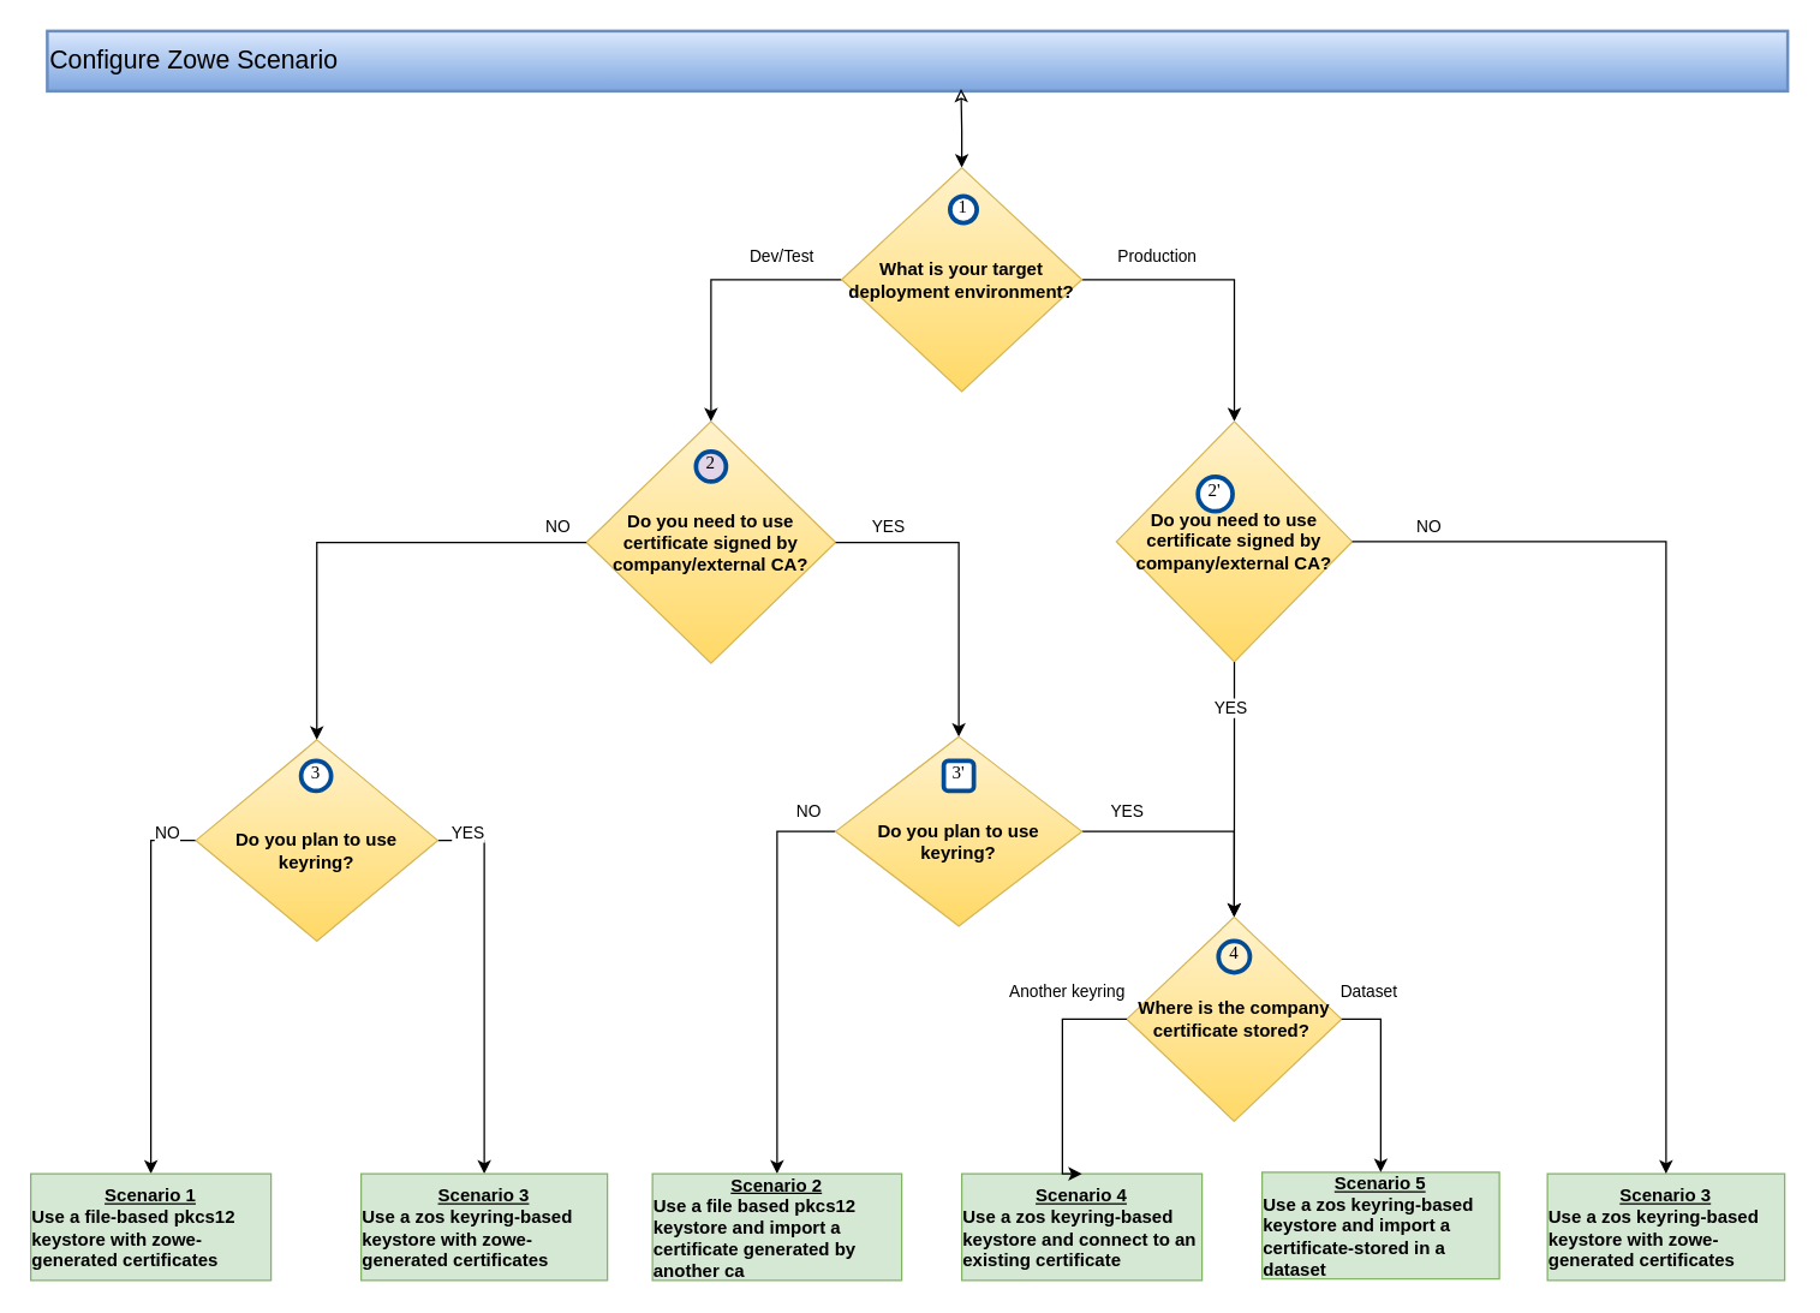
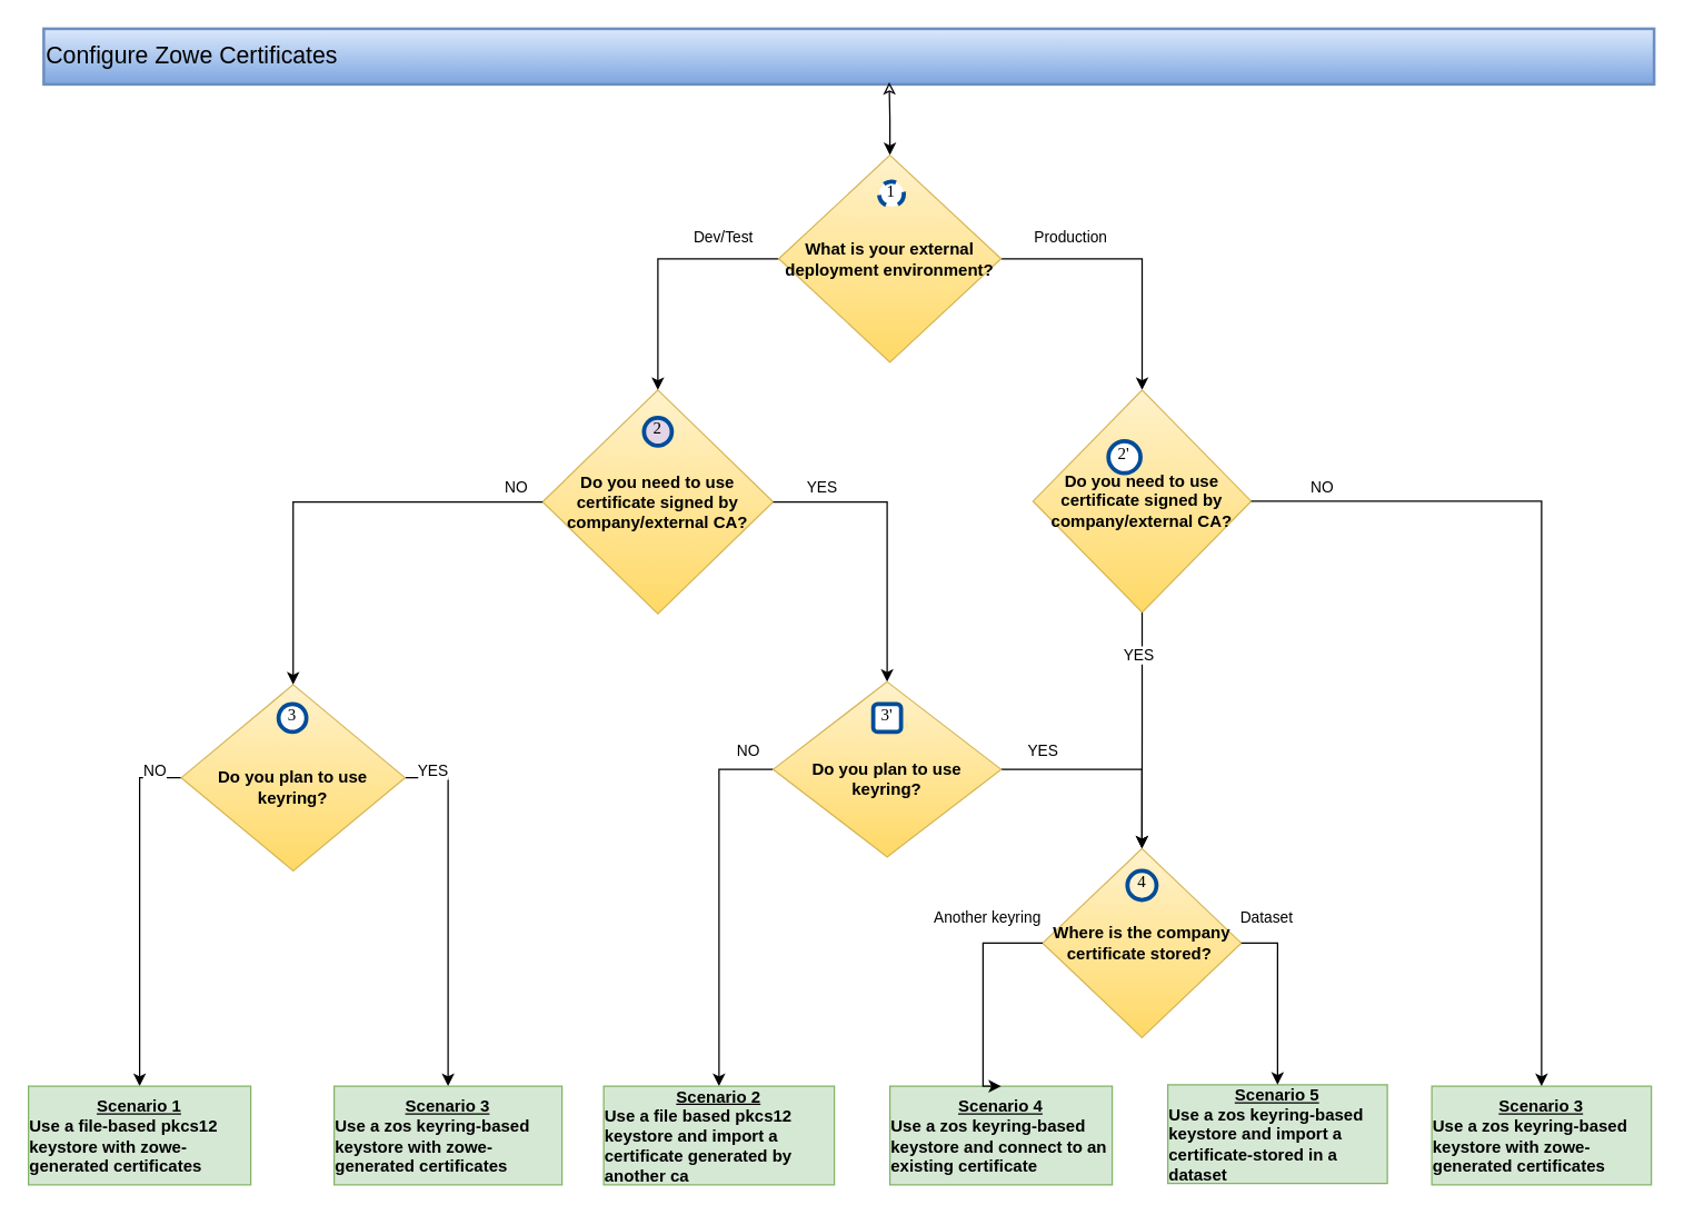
  <mxCell id="0" />
  <mxCell id="1" parent="0" />
  <mxCell id="2" value="" style="group;fontStyle=1" connectable="0" vertex="1" parent="1"><mxGeometry x="390" y="280" width="166" height="161" as="geometry" /></mxCell>
  <mxCell id="3" value="Do you need to use&lt;br&gt;certificate signed by company/external CA?" style="rhombus;whiteSpace=wrap;html=1;fillColor=#fff2cc;gradientColor=#ffd966;strokeColor=#d6b656;fontStyle=1" vertex="1" parent="2"><mxGeometry width="166" height="161" as="geometry" /></mxCell>
  <mxCell id="4" value="2" style="ellipse;whiteSpace=wrap;html=1;aspect=fixed;strokeWidth=3;fontFamily=Tahoma;spacingBottom=4;spacingRight=2;strokeColor=#004C99;spacingLeft=2;fillColor=#e1d5e7;" vertex="1" parent="2"><mxGeometry x="73" y="20" width="20" height="20" as="geometry" /></mxCell>
  <mxCell id="5" value="Production" style="edgeStyle=orthogonalEdgeStyle;rounded=0;orthogonalLoop=1;jettySize=auto;html=1;exitX=1;exitY=0.5;exitDx=0;exitDy=0;entryX=0.5;entryY=0;entryDx=0;entryDy=0;" edge="1" parent="1" source="10" target="14"><mxGeometry x="-0.49" y="16" relative="1" as="geometry"><mxPoint x="876" y="481" as="sourcePoint" /><mxPoint x="681" y="180" as="targetPoint" /><Array as="points"><mxPoint x="822" y="186" /></Array><mxPoint as="offset" /></mxGeometry></mxCell>
  <mxCell id="6" value="" style="edgeStyle=orthogonalEdgeStyle;rounded=0;orthogonalLoop=1;jettySize=auto;html=1;exitX=0;exitY=0.5;exitDx=0;exitDy=0;entryX=0.5;entryY=0;entryDx=0;entryDy=0;" edge="1" parent="1" source="10" target="3"><mxGeometry relative="1" as="geometry"><mxPoint x="810" y="286" as="sourcePoint" /><mxPoint x="520" y="326" as="targetPoint" /></mxGeometry></mxCell>
  <mxCell id="7" value="Dev/Test" style="edgeLabel;html=1;align=center;verticalAlign=middle;resizable=0;points=[];" connectable="0" vertex="1" parent="6"><mxGeometry x="-0.52" y="2" relative="1" as="geometry"><mxPoint x="3" y="-18" as="offset" /></mxGeometry></mxCell>
- <mxCell id="8" value="Configure Zowe Scenario" style="rounded=0;whiteSpace=wrap;html=1;fillColor=#dae8fc;strokeColor=#6c8ebf;strokeWidth=2;align=left;gradientColor=#7ea6e0;fontSize=17;" vertex="1" parent="1"><mxGeometry x="31" y="20" width="1159" height="40" as="geometry" /></mxCell>
+ <mxCell id="8" value="Configure Zowe Certificates" style="rounded=0;whiteSpace=wrap;html=1;fillColor=#dae8fc;strokeColor=#6c8ebf;strokeWidth=2;align=left;gradientColor=#7ea6e0;fontSize=17;" vertex="1" parent="1"><mxGeometry x="31" y="20" width="1159" height="40" as="geometry" /></mxCell>
  <mxCell id="9" value="" style="edgeStyle=orthogonalEdgeStyle;rounded=0;orthogonalLoop=1;jettySize=auto;html=1;entryX=0.525;entryY=0.961;entryDx=0;entryDy=0;entryPerimeter=0;endArrow=classic;endFill=0;startArrow=classic;startFill=1;" edge="1" parent="1" source="10" target="8"><mxGeometry relative="1" as="geometry" /></mxCell>
- <mxCell id="10" value="What is your target deployment environment?" style="rhombus;whiteSpace=wrap;html=1;fillColor=#fff2cc;gradientColor=#ffd966;strokeColor=#d6b656;fontStyle=1" vertex="1" parent="1"><mxGeometry x="560" y="111" width="160" height="149" as="geometry" /></mxCell>
+ <mxCell id="10" value="What is your external deployment environment?" style="rhombus;whiteSpace=wrap;html=1;fillColor=#fff2cc;gradientColor=#ffd966;strokeColor=#d6b656;fontStyle=1" vertex="1" parent="1"><mxGeometry x="560" y="111" width="160" height="149" as="geometry" /></mxCell>
  <mxCell id="11" style="edgeStyle=orthogonalEdgeStyle;rounded=0;orthogonalLoop=1;jettySize=auto;html=1;exitX=1;exitY=0.5;exitDx=0;exitDy=0;entryX=0.5;entryY=0;entryDx=0;entryDy=0;" edge="1" parent="1" source="3" target="19"><mxGeometry relative="1" as="geometry"><mxPoint x="351" y="520" as="targetPoint" /><Array as="points"><mxPoint x="638" y="361" /></Array></mxGeometry></mxCell>
  <mxCell id="12" value="YES" style="edgeLabel;html=1;align=center;verticalAlign=middle;resizable=0;points=[];" connectable="0" vertex="1" parent="11"><mxGeometry x="-0.204" y="-1" relative="1" as="geometry"><mxPoint x="-47" y="-13" as="offset" /></mxGeometry></mxCell>
  <mxCell id="13" value="" style="group;fontStyle=1" connectable="0" vertex="1" parent="1"><mxGeometry x="743" y="280" width="157" height="160" as="geometry" /></mxCell>
  <mxCell id="14" value="Do you need to use&lt;br style=&quot;border-color: var(--border-color);&quot;&gt;certificate signed by company/external CA?" style="rhombus;whiteSpace=wrap;html=1;fillColor=#fff2cc;gradientColor=#ffd966;strokeColor=#d6b656;fontStyle=1" vertex="1" parent="13"><mxGeometry width="157" height="160" as="geometry" /></mxCell>
  <mxCell id="15" value="2'" style="ellipse;whiteSpace=wrap;html=1;aspect=fixed;strokeWidth=3;fontFamily=Tahoma;spacingBottom=4;spacingRight=2;strokeColor=#004C99;spacingLeft=2;" vertex="1" parent="13"><mxGeometry x="54.265" y="36.783" width="23.088" height="23.088" as="geometry" /></mxCell>
  <mxCell id="16" value="" style="edgeStyle=orthogonalEdgeStyle;rounded=0;orthogonalLoop=1;jettySize=auto;html=1;exitX=0;exitY=0.5;exitDx=0;exitDy=0;" edge="1" parent="1" source="19" target="27"><mxGeometry relative="1" as="geometry" /></mxCell>
  <mxCell id="17" value="NO" style="edgeLabel;html=1;align=center;verticalAlign=middle;resizable=0;points=[];" connectable="0" vertex="1" parent="16"><mxGeometry x="-0.159" relative="1" as="geometry"><mxPoint x="20" y="-87" as="offset" /></mxGeometry></mxCell>
  <mxCell id="18" value="YES" style="edgeStyle=orthogonalEdgeStyle;rounded=0;orthogonalLoop=1;jettySize=auto;html=1;entryX=0.5;entryY=0;entryDx=0;entryDy=0;exitX=1;exitY=0.5;exitDx=0;exitDy=0;" edge="1" parent="1"><mxGeometry x="-0.621" y="13" relative="1" as="geometry"><mxPoint x="720" y="553" as="sourcePoint" /><mxPoint as="offset" /><mxPoint x="821.393" y="610" as="targetPoint" /><Array as="points"><mxPoint x="821" y="553" /></Array></mxGeometry></mxCell>
  <mxCell id="19" value="&lt;br&gt;Do you plan to use&lt;br&gt;keyring?" style="rhombus;whiteSpace=wrap;html=1;fillColor=#fff2cc;gradientColor=#ffd966;strokeColor=#d6b656;fontStyle=1" vertex="1" parent="1"><mxGeometry x="556" y="490" width="164" height="126" as="geometry" /></mxCell>
  <mxCell id="20" style="edgeStyle=orthogonalEdgeStyle;rounded=0;orthogonalLoop=1;jettySize=auto;html=1;exitX=1;exitY=0.5;exitDx=0;exitDy=0;" edge="1" parent="1" source="24" target="32"><mxGeometry relative="1" as="geometry" /></mxCell>
  <mxCell id="21" value="YES" style="edgeLabel;html=1;align=center;verticalAlign=middle;resizable=0;points=[];" connectable="0" vertex="1" parent="20"><mxGeometry x="-0.183" y="-3" relative="1" as="geometry"><mxPoint x="-9" y="-78" as="offset" /></mxGeometry></mxCell>
  <mxCell id="22" value="" style="edgeStyle=orthogonalEdgeStyle;rounded=0;orthogonalLoop=1;jettySize=auto;html=1;exitX=0;exitY=0.5;exitDx=0;exitDy=0;" edge="1" parent="1" source="24" target="31"><mxGeometry relative="1" as="geometry" /></mxCell>
  <mxCell id="23" value="NO" style="edgeLabel;html=1;align=center;verticalAlign=middle;resizable=0;points=[];" connectable="0" vertex="1" parent="22"><mxGeometry x="-0.135" y="5" relative="1" as="geometry"><mxPoint x="5" y="-85" as="offset" /></mxGeometry></mxCell>
  <mxCell id="24" value="&lt;br&gt;Do you plan to use&lt;br&gt;keyring?" style="rhombus;whiteSpace=wrap;html=1;fillColor=#fff2cc;gradientColor=#ffd966;strokeColor=#d6b656;fontStyle=1" vertex="1" parent="1"><mxGeometry x="130" y="492" width="161" height="134" as="geometry" /></mxCell>
  <mxCell id="25" value="" style="edgeStyle=orthogonalEdgeStyle;rounded=0;orthogonalLoop=1;jettySize=auto;html=1;" edge="1" parent="1" source="3" target="24"><mxGeometry relative="1" as="geometry" /></mxCell>
  <mxCell id="26" value="NO" style="edgeLabel;html=1;align=center;verticalAlign=middle;resizable=0;points=[];" connectable="0" vertex="1" parent="25"><mxGeometry y="-3" relative="1" as="geometry"><mxPoint x="136" y="-8" as="offset" /></mxGeometry></mxCell>
  <mxCell id="27" value="&lt;u&gt;Scenario 2&lt;/u&gt;&lt;br&gt;&lt;div style=&quot;text-align: left;&quot;&gt;&lt;span style=&quot;background-color: initial;&quot;&gt;Use a file based pkcs12 keystore and import a certificate generated by another ca&lt;/span&gt;&lt;/div&gt;" style="whiteSpace=wrap;html=1;fillColor=#d5e8d4;strokeColor=#82b366;fontStyle=1" vertex="1" parent="1"><mxGeometry x="434" y="781" width="166" height="71" as="geometry" /></mxCell>
  <mxCell id="28" value="" style="group" connectable="0" vertex="1" parent="1"><mxGeometry x="747" y="610" width="143" height="136" as="geometry" /></mxCell>
  <mxCell id="29" value="Where is the company certificate stored?&amp;nbsp;" style="rhombus;whiteSpace=wrap;html=1;fillColor=#fff2cc;gradientColor=#ffd966;strokeColor=#d6b656;fontStyle=1" vertex="1" parent="28"><mxGeometry x="2.893" width="143" height="136" as="geometry" /></mxCell>
  <mxCell id="30" value="4" style="ellipse;whiteSpace=wrap;html=1;aspect=fixed;strokeWidth=3;fontFamily=Tahoma;spacingBottom=4;spacingRight=2;strokeColor=#004C99;spacingLeft=2;fillColor=#fff2cc;" vertex="1" parent="28"><mxGeometry x="63.929" y="15.998" width="20.923" height="20.923" as="geometry" /></mxCell>
  <mxCell id="31" value="&lt;u&gt;Scenario 1&lt;/u&gt;&lt;br&gt;&lt;div style=&quot;text-align: left;&quot;&gt;&lt;span style=&quot;background-color: initial;&quot;&gt;Use a file-based pkcs12 keystore with zowe-generated certificates&lt;/span&gt;&lt;/div&gt;" style="whiteSpace=wrap;html=1;fillColor=#d5e8d4;strokeColor=#82b366;fontStyle=1" vertex="1" parent="1"><mxGeometry x="20" y="781" width="160" height="71" as="geometry" /></mxCell>
  <mxCell id="32" value="&lt;u&gt;Scenario 3&lt;/u&gt;&lt;br&gt;&lt;div style=&quot;text-align: left;&quot;&gt;&lt;span style=&quot;background-color: initial;&quot;&gt;Use a zos keyring-based keystore with zowe-generated certificates&lt;/span&gt;&lt;/div&gt;" style="whiteSpace=wrap;html=1;fillColor=#d5e8d4;strokeColor=#82b366;fontStyle=1" vertex="1" parent="1"><mxGeometry x="240" y="781" width="164" height="71" as="geometry" /></mxCell>
  <mxCell id="33" value="&lt;u&gt;Scenario 4&lt;/u&gt;&lt;br&gt;&lt;div style=&quot;text-align: left;&quot;&gt;&lt;span style=&quot;background-color: initial;&quot;&gt;Use a zos keyring-based keystore and connect to an existing certificate&lt;/span&gt;&lt;/div&gt;" style="whiteSpace=wrap;html=1;fillColor=#d5e8d4;strokeColor=#82b366;fontStyle=1" vertex="1" parent="1"><mxGeometry x="640" y="781" width="160" height="71" as="geometry" /></mxCell>
  <mxCell id="34" value="Another keyring" style="edgeStyle=orthogonalEdgeStyle;rounded=0;orthogonalLoop=1;jettySize=auto;html=1;exitX=0;exitY=0.5;exitDx=0;exitDy=0;entryX=0.5;entryY=0;entryDx=0;entryDy=0;" edge="1" parent="1" source="29" target="33"><mxGeometry x="-0.498" y="-18" relative="1" as="geometry"><mxPoint as="offset" /><mxPoint x="742.143" y="675" as="sourcePoint" /><mxPoint x="690" y="825" as="targetPoint" /><Array as="points"><mxPoint x="707" y="678" /></Array></mxGeometry></mxCell>
  <mxCell id="35" value="&lt;u&gt;Scenario 5&lt;/u&gt;&lt;br&gt;&lt;div style=&quot;text-align: left;&quot;&gt;&lt;span style=&quot;background-color: initial;&quot;&gt;Use a zos keyring-based keystore and import a certificate-stored in a dataset&lt;/span&gt;&lt;/div&gt;" style="whiteSpace=wrap;html=1;fillColor=#d5e8d4;strokeColor=#82b366;fontStyle=1" vertex="1" parent="1"><mxGeometry x="840" y="780" width="158" height="71" as="geometry" /></mxCell>
  <mxCell id="36" style="edgeStyle=orthogonalEdgeStyle;rounded=0;orthogonalLoop=1;jettySize=auto;html=1;exitX=1;exitY=0.5;exitDx=0;exitDy=0;entryX=0.5;entryY=0;entryDx=0;entryDy=0;" edge="1" parent="1" source="29" target="35"><mxGeometry relative="1" as="geometry" /></mxCell>
  <mxCell id="37" value="Dataset" style="edgeLabel;html=1;align=center;verticalAlign=middle;resizable=0;points=[];" connectable="0" vertex="1" parent="36"><mxGeometry x="-0.334" relative="1" as="geometry"><mxPoint x="-9" y="-35" as="offset" /></mxGeometry></mxCell>
  <mxCell id="38" value="&lt;u&gt;Scenario 3&lt;/u&gt;&lt;br style=&quot;border-color: var(--border-color);&quot;&gt;&lt;div style=&quot;border-color: var(--border-color); text-align: left;&quot;&gt;Use a zos keyring-based keystore with zowe-generated certificates&lt;/div&gt;" style="whiteSpace=wrap;html=1;fillColor=#d5e8d4;strokeColor=#82b366;fontStyle=1" vertex="1" parent="1"><mxGeometry x="1030" y="781" width="158" height="71" as="geometry" /></mxCell>
  <mxCell id="39" value="" style="edgeStyle=orthogonalEdgeStyle;rounded=0;orthogonalLoop=1;jettySize=auto;html=1;" edge="1" parent="1" source="14" target="38"><mxGeometry relative="1" as="geometry" /></mxCell>
  <mxCell id="40" value="NO" style="edgeLabel;html=1;align=center;verticalAlign=middle;resizable=0;points=[];" connectable="0" vertex="1" parent="39"><mxGeometry x="0.011" y="1" relative="1" as="geometry"><mxPoint x="-160" y="-120" as="offset" /></mxGeometry></mxCell>
  <mxCell id="41" style="edgeStyle=orthogonalEdgeStyle;rounded=0;orthogonalLoop=1;jettySize=auto;html=1;entryX=0.5;entryY=0;entryDx=0;entryDy=0;" edge="1" parent="1" source="14" target="29"><mxGeometry relative="1" as="geometry" /></mxCell>
  <mxCell id="42" value="YES" style="edgeLabel;html=1;align=center;verticalAlign=middle;resizable=0;points=[];" connectable="0" vertex="1" parent="41"><mxGeometry x="-0.413" y="-1" relative="1" as="geometry"><mxPoint x="-2" y="-20" as="offset" /></mxGeometry></mxCell>
- <mxCell id="43" value="1" style="ellipse;whiteSpace=wrap;html=1;aspect=fixed;strokeWidth=3;fontFamily=Tahoma;spacingBottom=4;spacingRight=2;strokeColor=#004C99;spacingLeft=2;" vertex="1" parent="1"><mxGeometry x="632.189" y="130" width="17.814" height="17.814" as="geometry" /></mxCell>
+ <mxCell id="43" value="1" style="ellipse;whiteSpace=wrap;html=1;aspect=fixed;strokeWidth=3;fontFamily=Tahoma;spacingBottom=4;spacingRight=2;strokeColor=#004C99;spacingLeft=2;dashed=1;" vertex="1" parent="1"><mxGeometry x="632.189" y="130" width="17.814" height="17.814" as="geometry" /></mxCell>
  <mxCell id="44" value="3" style="ellipse;whiteSpace=wrap;html=1;aspect=fixed;strokeWidth=3;fontFamily=Tahoma;spacingBottom=4;spacingRight=2;strokeColor=#004C99;spacingLeft=2;" vertex="1" parent="1"><mxGeometry x="200" y="506" width="20" height="20" as="geometry" /></mxCell>
  <mxCell id="45" value="3'" style="whiteSpace=wrap;html=1;aspect=fixed;strokeWidth=3;fontFamily=Tahoma;spacingBottom=4;spacingRight=2;strokeColor=#004C99;spacingLeft=2;rounded=1;" vertex="1" parent="1"><mxGeometry x="628" y="506" width="20" height="20" as="geometry" /></mxCell>
